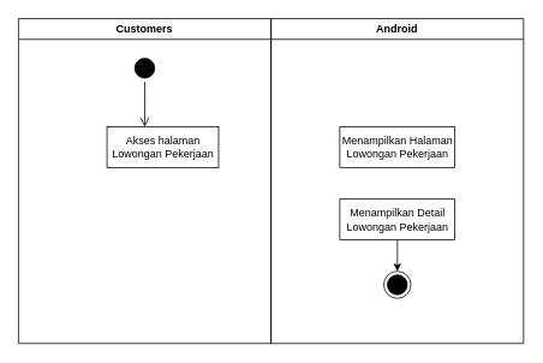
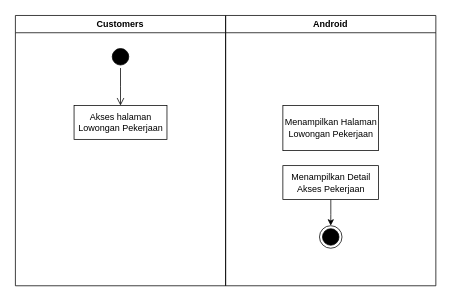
  <mxCell id="0" />
  <mxCell id="1" parent="0" />
  <mxCell id="2" value="Android" style="swimlane;fillColor=none;startSize=23;" parent="1" vertex="1"><mxGeometry x="300" y="20" width="280" height="360" as="geometry" /></mxCell>
- <mxCell id="3" value="Menampilkan Halaman&lt;br&gt;Lowongan Pekerjaan" style="html=1;strokeColor=#000000;fillColor=default;" parent="2" vertex="1"><mxGeometry x="76.25" y="120" width="127.5" height="45" as="geometry" /></mxCell>
+ <mxCell id="3" value="Menampilkan Halaman&lt;br&gt;Lowongan Pekerjaan" style="html=1;strokeColor=#000000;fillColor=default;" parent="2" vertex="1"><mxGeometry x="76.25" y="120" width="127.5" height="60" as="geometry" /></mxCell>
  <mxCell id="4" value="" style="ellipse;html=1;shape=endState;fillColor=#000000;strokeColor=#000000;" parent="2" vertex="1"><mxGeometry x="125" y="280" width="30" height="30" as="geometry" /></mxCell>
  <mxCell id="5" style="edgeStyle=orthogonalEdgeStyle;rounded=0;orthogonalLoop=1;jettySize=auto;html=1;" parent="2" source="6" target="4" edge="1"><mxGeometry relative="1" as="geometry" /></mxCell>
- <mxCell id="6" value="Menampilkan Detail&lt;br&gt;Lowongan Pekerjaan" style="html=1;strokeColor=#000000;fillColor=default;" parent="2" vertex="1"><mxGeometry x="76.25" y="200" width="127.5" height="45" as="geometry" /></mxCell>
+ <mxCell id="6" value="Menampilkan Detail&lt;br&gt;Akses Pekerjaan" style="html=1;strokeColor=#000000;fillColor=default;" parent="2" vertex="1"><mxGeometry x="76.25" y="200" width="127.5" height="45" as="geometry" /></mxCell>
  <mxCell id="7" value="Customers" style="swimlane;fillColor=none;" parent="1" vertex="1"><mxGeometry x="20" y="20" width="280" height="360" as="geometry" /></mxCell>
  <mxCell id="8" value="" style="ellipse;html=1;shape=startState;fillColor=#000000;strokeColor=#000000;" parent="7" vertex="1"><mxGeometry x="125" y="40" width="30" height="30" as="geometry" /></mxCell>
  <mxCell id="9" value="" style="edgeStyle=orthogonalEdgeStyle;html=1;verticalAlign=bottom;endArrow=open;endSize=8;strokeColor=#000000;rounded=0;" parent="7" source="8" edge="1"><mxGeometry relative="1" as="geometry"><mxPoint x="140" y="120" as="targetPoint" /></mxGeometry></mxCell>
- <mxCell id="10" value="Akses halaman&lt;br&gt;Lowongan Pekerjaan" style="html=1;strokeColor=#000000;fillColor=default;" parent="7" vertex="1"><mxGeometry x="98.13" y="120" width="123.75" height="45" as="geometry" /></mxCell>
+ <mxCell id="10" value="Akses halaman&lt;br&gt;Lowongan Pekerjaan" style="html=1;strokeColor=#000000;fillColor=default;" parent="7" vertex="1"><mxGeometry x="78.13" y="120" width="123.75" height="45" as="geometry" /></mxCell>
